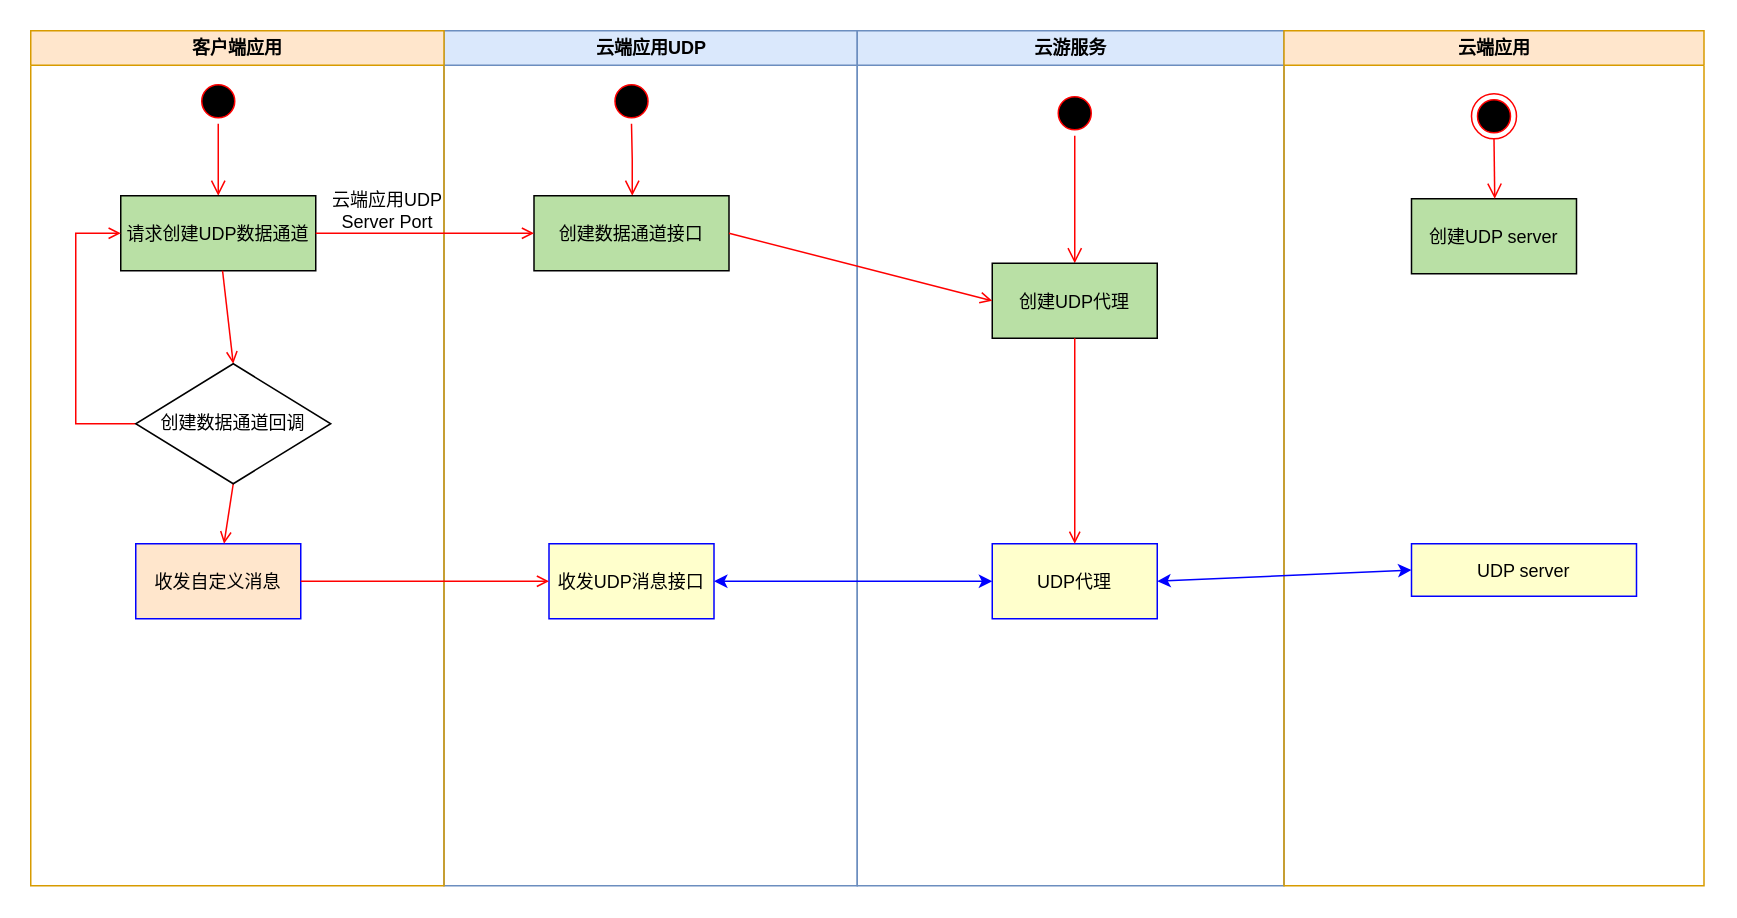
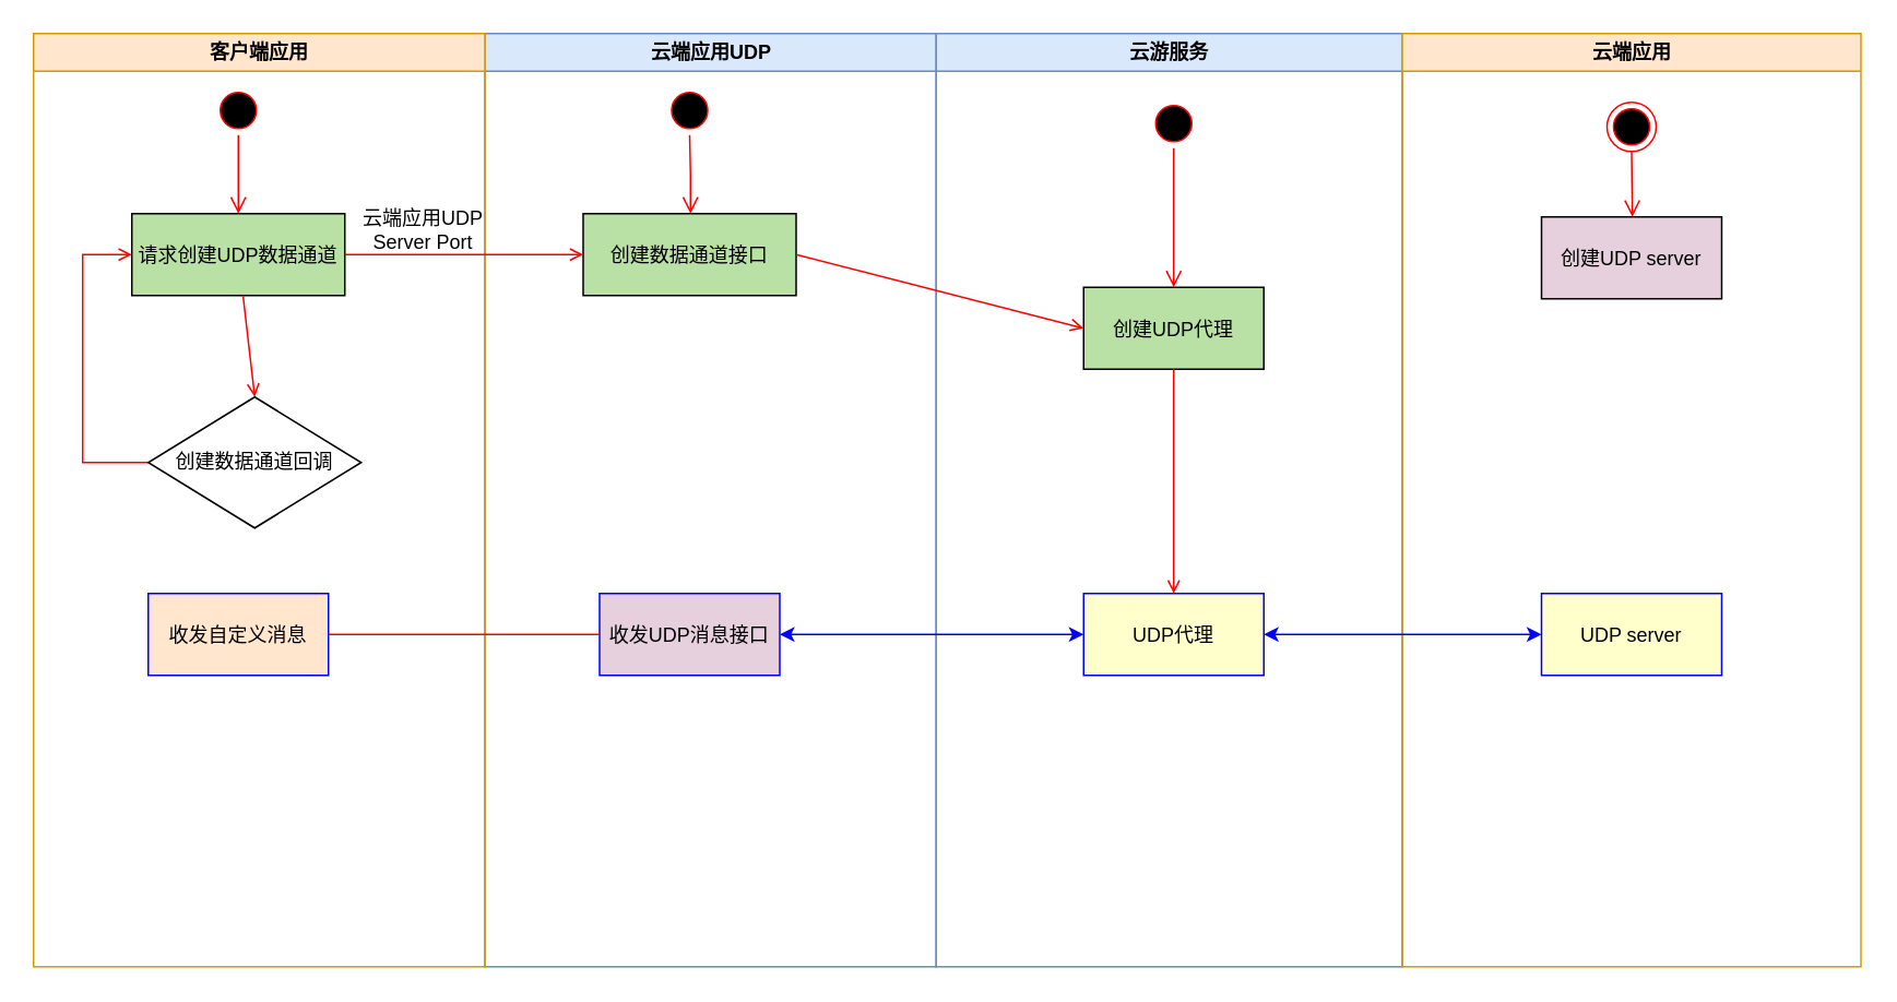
  <mxCell id="0" />
  <mxCell id="1" parent="0" />
  <mxCell id="2" value="云端应用UDP" style="swimlane;whiteSpace=wrap;fillColor=#dae8fc;strokeColor=#6c8ebf;" parent="1" vertex="1"><mxGeometry x="295.5" y="20" width="275.5" height="570" as="geometry" /></mxCell>
  <mxCell id="3" value="" style="ellipse;shape=startState;fillColor=#000000;strokeColor=#ff0000;" parent="2" vertex="1"><mxGeometry x="110" y="32" width="30" height="30" as="geometry" /></mxCell>
  <mxCell id="4" value="" style="edgeStyle=elbowEdgeStyle;elbow=horizontal;verticalAlign=bottom;endArrow=open;endSize=8;strokeColor=#FF0000;endFill=1;rounded=0" parent="2" source="3" target="5" edge="1"><mxGeometry x="100" y="40" as="geometry"><mxPoint x="115" y="110" as="targetPoint" /></mxGeometry></mxCell>
  <mxCell id="5" value="创建数据通道接口" style="fillColor=#B9E0A5;" parent="2" vertex="1"><mxGeometry x="60" y="110" width="130" height="50" as="geometry" /></mxCell>
- <mxCell id="6" value="收发UDP消息接口" style="strokeColor=#0000FF;fillColor=#FFFFCC;" parent="2" vertex="1"><mxGeometry x="70" y="342" width="110" height="50" as="geometry" /></mxCell>
+ <mxCell id="6" value="收发UDP消息接口" style="strokeColor=#0000FF;fillColor=#e6d0de;" parent="2" vertex="1"><mxGeometry x="70" y="342" width="110" height="50" as="geometry" /></mxCell>
  <mxCell id="7" value="云端应用UDP Server Port" style="text;html=1;strokeColor=none;fillColor=none;align=center;verticalAlign=middle;whiteSpace=wrap;rounded=0;" parent="2" vertex="1"><mxGeometry x="-87.5" y="110" width="99.5" height="20" as="geometry" /></mxCell>
  <mxCell id="8" value="云游服务" style="swimlane;whiteSpace=wrap;fillColor=#dae8fc;strokeColor=#6c8ebf;" parent="1" vertex="1"><mxGeometry x="571" y="20" width="284.5" height="570" as="geometry" /></mxCell>
  <mxCell id="9" value="" style="ellipse;shape=startState;fillColor=#000000;strokeColor=#ff0000;" parent="8" vertex="1"><mxGeometry x="130" y="40" width="30" height="30" as="geometry" /></mxCell>
  <mxCell id="10" value="" style="edgeStyle=elbowEdgeStyle;elbow=horizontal;verticalAlign=bottom;endArrow=open;endSize=8;strokeColor=#FF0000;endFill=1;rounded=0" parent="8" target="11" edge="1"><mxGeometry x="110" y="20" as="geometry"><mxPoint x="125" y="90" as="targetPoint" /><mxPoint x="145" y="70" as="sourcePoint" /></mxGeometry></mxCell>
  <mxCell id="11" value="创建UDP代理" style="fillColor=#B9E0A5;" parent="8" vertex="1"><mxGeometry x="90" y="155" width="110" height="50" as="geometry" /></mxCell>
  <mxCell id="12" value="UDP代理" style="strokeColor=#0000FF;fillColor=#FFFFCC;" parent="8" vertex="1"><mxGeometry x="90" y="342" width="110" height="50" as="geometry" /></mxCell>
  <mxCell id="13" value="" style="endArrow=open;strokeColor=#FF0000;endFill=1;rounded=0" parent="8" source="11" target="12" edge="1"><mxGeometry relative="1" as="geometry" /></mxCell>
  <mxCell id="14" value="云端应用" style="swimlane;whiteSpace=wrap;fillColor=#ffe6cc;strokeColor=#d79b00;" parent="1" vertex="1"><mxGeometry x="855.5" y="20" width="280" height="570" as="geometry" /></mxCell>
- <mxCell id="15" value="UDP server" style="strokeColor=#0000FF;fillColor=#FFFFCC;" parent="14" vertex="1"><mxGeometry x="85" y="342" width="150" height="35" as="geometry" /></mxCell>
+ <mxCell id="15" value="UDP server" style="strokeColor=#0000FF;fillColor=#FFFFCC;" parent="14" vertex="1"><mxGeometry x="85" y="342" width="110" height="50" as="geometry" /></mxCell>
  <mxCell id="16" value="" style="ellipse;shape=endState;fillColor=#000000;strokeColor=#ff0000" parent="14" vertex="1"><mxGeometry x="125" y="42" width="30" height="30" as="geometry" /></mxCell>
- <mxCell id="17" value="创建UDP server" style="fillColor=#b9e0a5;" parent="14" vertex="1"><mxGeometry x="85" y="112" width="110" height="50" as="geometry" /></mxCell>
+ <mxCell id="17" value="创建UDP server" style="fillColor=#E6D0DE;" parent="14" vertex="1"><mxGeometry x="85" y="112" width="110" height="50" as="geometry" /></mxCell>
  <mxCell id="18" value="" style="edgeStyle=elbowEdgeStyle;elbow=horizontal;verticalAlign=bottom;endArrow=open;endSize=8;strokeColor=#FF0000;endFill=1;rounded=0;exitX=0.5;exitY=1;exitDx=0;exitDy=0;" parent="14" source="16" target="17" edge="1"><mxGeometry x="-164.5" y="30" as="geometry"><mxPoint x="310.5" y="248" as="targetPoint" /><mxPoint x="310.5" y="208" as="sourcePoint" /></mxGeometry></mxCell>
  <mxCell id="19" value="" style="endArrow=open;strokeColor=#FF0000;endFill=1;rounded=0;exitX=1;exitY=0.5;exitDx=0;exitDy=0;entryX=0;entryY=0.5;entryDx=0;entryDy=0;" parent="1" source="5" target="11" edge="1"><mxGeometry relative="1" as="geometry"><mxPoint x="485.5" y="392.935" as="sourcePoint" /><mxPoint x="605.5" y="384.065" as="targetPoint" /></mxGeometry></mxCell>
  <mxCell id="20" value="" style="endArrow=classic;startArrow=classic;html=1;entryX=0;entryY=0.5;entryDx=0;entryDy=0;exitX=1;exitY=0.5;exitDx=0;exitDy=0;fontColor=#0000FF;labelBackgroundColor=#0000FF;strokeColor=#0000FF;" parent="1" source="6" target="12" edge="1"><mxGeometry width="50" height="50" relative="1" as="geometry"><mxPoint x="481" y="412" as="sourcePoint" /><mxPoint x="531" y="362" as="targetPoint" /></mxGeometry></mxCell>
  <mxCell id="21" value="" style="endArrow=classic;startArrow=classic;html=1;entryX=0;entryY=0.5;entryDx=0;entryDy=0;exitX=1;exitY=0.5;exitDx=0;exitDy=0;strokeColor=#0000FF;" parent="1" source="12" target="15" edge="1"><mxGeometry width="50" height="50" relative="1" as="geometry"><mxPoint x="775.5" y="392" as="sourcePoint" /><mxPoint x="825.5" y="342" as="targetPoint" /></mxGeometry></mxCell>
  <mxCell id="22" value="客户端应用" style="swimlane;whiteSpace=wrap;fillColor=#ffe6cc;strokeColor=#d79b00;" vertex="1" parent="1"><mxGeometry x="20" y="20" width="275.5" height="570" as="geometry" /></mxCell>
  <mxCell id="23" value="" style="ellipse;shape=startState;fillColor=#000000;strokeColor=#ff0000;" vertex="1" parent="22"><mxGeometry x="110" y="32" width="30" height="30" as="geometry" /></mxCell>
  <mxCell id="24" value="" style="edgeStyle=elbowEdgeStyle;elbow=horizontal;verticalAlign=bottom;endArrow=open;endSize=8;strokeColor=#FF0000;endFill=1;rounded=0" edge="1" parent="22" source="23" target="25"><mxGeometry x="100" y="40" as="geometry"><mxPoint x="115" y="110" as="targetPoint" /></mxGeometry></mxCell>
  <mxCell id="25" value="请求创建UDP数据通道" style="fillColor=#B9E0A5;" vertex="1" parent="22"><mxGeometry x="60" y="110" width="130" height="50" as="geometry" /></mxCell>
  <mxCell id="26" value="" style="endArrow=open;strokeColor=#FF0000;endFill=1;rounded=0;entryX=0.5;entryY=0;entryDx=0;entryDy=0;" edge="1" parent="22" source="25" target="30"><mxGeometry relative="1" as="geometry"><mxPoint x="125" y="232" as="targetPoint" /></mxGeometry></mxCell>
  <mxCell id="27" value="收发自定义消息" style="strokeColor=#0000FF;fillColor=#ffe6cc;" vertex="1" parent="22"><mxGeometry x="70" y="342" width="110" height="50" as="geometry" /></mxCell>
- <mxCell id="28" value="" style="endArrow=open;strokeColor=#FF0000;endFill=1;rounded=0;exitX=0.5;exitY=1;exitDx=0;exitDy=0;" edge="1" parent="22" source="30" target="27"><mxGeometry relative="1" as="geometry"><mxPoint x="125" y="282" as="sourcePoint" /></mxGeometry></mxCell>
  <mxCell id="29" value="" style="edgeStyle=elbowEdgeStyle;elbow=horizontal;strokeColor=#FF0000;endArrow=open;endFill=1;rounded=0;exitX=0;exitY=0.5;exitDx=0;exitDy=0;" edge="1" parent="22" source="30" target="25"><mxGeometry width="100" height="100" relative="1" as="geometry"><mxPoint x="55.5" y="262" as="sourcePoint" /><mxPoint x="260" y="190" as="targetPoint" /><Array as="points"><mxPoint x="30" y="250" /></Array></mxGeometry></mxCell>
  <mxCell id="30" value="创建数据通道回调" style="rhombus;whiteSpace=wrap;html=1;" vertex="1" parent="22"><mxGeometry x="70" y="222" width="130" height="80" as="geometry" /></mxCell>
- <mxCell id="31" value="" style="endArrow=open;strokeColor=#FF0000;endFill=1;rounded=0;" edge="1" parent="1" source="27" target="6"><mxGeometry relative="1" as="geometry"><mxPoint x="198" y="392" as="sourcePoint" /><mxPoint x="345.5" y="392.5" as="targetPoint" /></mxGeometry></mxCell>
+ <mxCell id="31" value="" style="endArrow=none;strokeColor=#FF0000;endFill=1;rounded=0;" edge="1" parent="1" source="27" target="6"><mxGeometry relative="1" as="geometry"><mxPoint x="198" y="392" as="sourcePoint" /><mxPoint x="345.5" y="392.5" as="targetPoint" /></mxGeometry></mxCell>
  <mxCell id="32" value="" style="endArrow=open;strokeColor=#FF0000;endFill=1;rounded=0;entryX=0;entryY=0.5;entryDx=0;entryDy=0;" edge="1" parent="1" source="25" target="5"><mxGeometry relative="1" as="geometry"><mxPoint x="208" y="154.5" as="sourcePoint" /><mxPoint x="348" y="155" as="targetPoint" /></mxGeometry></mxCell>
